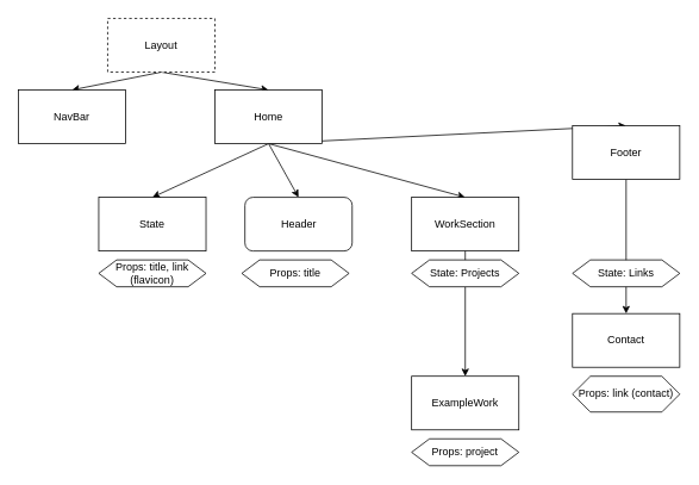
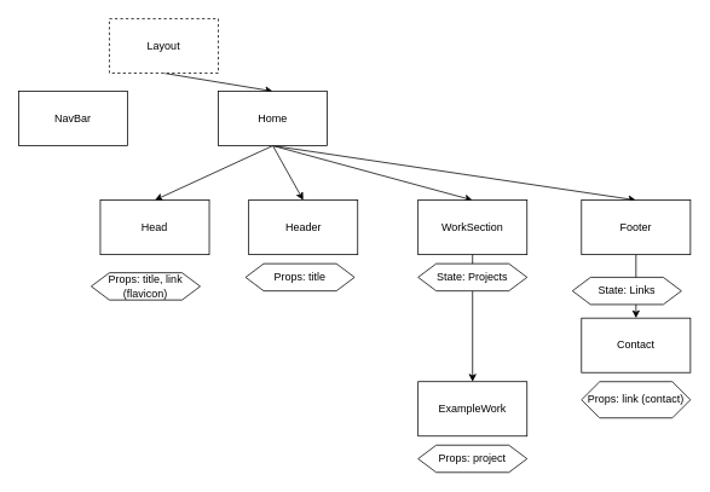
  <mxCell id="0" />
  <mxCell id="1" parent="0" />
- <mxCell id="2" style="edgeStyle=none;html=1;exitX=0.5;exitY=1;exitDx=0;exitDy=0;entryX=0.5;entryY=0;entryDx=0;entryDy=0;" edge="1" parent="1" source="4" target="5"><mxGeometry relative="1" as="geometry" /></mxCell>
  <mxCell id="3" style="edgeStyle=none;html=1;exitX=0.5;exitY=1;exitDx=0;exitDy=0;entryX=0.5;entryY=0;entryDx=0;entryDy=0;" edge="1" parent="1" source="4" target="10"><mxGeometry relative="1" as="geometry" /></mxCell>
  <mxCell id="4" value="Layout" style="rounded=0;whiteSpace=wrap;html=1;dashed=1;" parent="1" vertex="1"><mxGeometry x="120" y="20" width="120" height="60" as="geometry" /></mxCell>
  <mxCell id="5" value="NavBar" style="rounded=0;whiteSpace=wrap;html=1;" parent="1" vertex="1"><mxGeometry x="20" y="100" width="120" height="60" as="geometry" /></mxCell>
  <mxCell id="6" style="edgeStyle=none;html=1;exitX=0.5;exitY=1;exitDx=0;exitDy=0;entryX=0.5;entryY=0;entryDx=0;entryDy=0;" edge="1" parent="1" source="10" target="11"><mxGeometry relative="1" as="geometry" /></mxCell>
  <mxCell id="7" style="edgeStyle=none;html=1;exitX=0.5;exitY=1;exitDx=0;exitDy=0;entryX=0.5;entryY=0;entryDx=0;entryDy=0;" edge="1" parent="1" source="10" target="12"><mxGeometry relative="1" as="geometry" /></mxCell>
  <mxCell id="8" style="edgeStyle=none;html=1;exitX=0.5;exitY=1;exitDx=0;exitDy=0;entryX=0.5;entryY=0;entryDx=0;entryDy=0;" edge="1" parent="1" source="10" target="16"><mxGeometry relative="1" as="geometry" /></mxCell>
  <mxCell id="9" style="edgeStyle=none;html=1;exitX=0.5;exitY=1;exitDx=0;exitDy=0;entryX=0.5;entryY=0;entryDx=0;entryDy=0;" edge="1" parent="1" source="10" target="14"><mxGeometry relative="1" as="geometry" /></mxCell>
  <mxCell id="10" value="Home" style="rounded=0;whiteSpace=wrap;html=1;" parent="1" vertex="1"><mxGeometry x="240" y="100" width="120" height="60" as="geometry" /></mxCell>
- <mxCell id="11" value="State" style="rounded=0;whiteSpace=wrap;html=1;" parent="1" vertex="1"><mxGeometry x="110" y="220" width="120" height="60" as="geometry" /></mxCell>
- <mxCell id="12" value="Header" style="whiteSpace=wrap;html=1;rounded=1;" parent="1" vertex="1"><mxGeometry x="273.5" y="220" width="120" height="60" as="geometry" /></mxCell>
+ <mxCell id="11" value="Head" style="rounded=0;whiteSpace=wrap;html=1;" parent="1" vertex="1"><mxGeometry x="110" y="220" width="120" height="60" as="geometry" /></mxCell>
+ <mxCell id="12" value="Header" style="rounded=0;whiteSpace=wrap;html=1;" parent="1" vertex="1"><mxGeometry x="273.5" y="220" width="120" height="60" as="geometry" /></mxCell>
  <mxCell id="13" style="edgeStyle=none;html=1;exitX=0.5;exitY=1;exitDx=0;exitDy=0;entryX=0.5;entryY=0;entryDx=0;entryDy=0;" edge="1" parent="1" source="14" target="24"><mxGeometry relative="1" as="geometry" /></mxCell>
- <mxCell id="14" value="Footer" style="rounded=0;whiteSpace=wrap;html=1;" parent="1" vertex="1"><mxGeometry x="640" y="140" width="120" height="60" as="geometry" /></mxCell>
+ <mxCell id="14" value="Footer" style="rounded=0;whiteSpace=wrap;html=1;" parent="1" vertex="1"><mxGeometry x="640" y="220" width="120" height="60" as="geometry" /></mxCell>
  <mxCell id="15" style="edgeStyle=none;html=1;exitX=0.5;exitY=1;exitDx=0;exitDy=0;entryX=0.5;entryY=0;entryDx=0;entryDy=0;startArrow=none;" edge="1" parent="1" source="21" target="17"><mxGeometry relative="1" as="geometry" /></mxCell>
  <mxCell id="16" value="WorkSection" style="rounded=0;whiteSpace=wrap;html=1;" parent="1" vertex="1"><mxGeometry x="460" y="220" width="120" height="60" as="geometry" /></mxCell>
  <mxCell id="17" value="ExampleWork" style="rounded=0;whiteSpace=wrap;html=1;" parent="1" vertex="1"><mxGeometry x="460" y="420" width="120" height="60" as="geometry" /></mxCell>
- <mxCell id="18" value="Props: title, link (flavicon)" style="shape=hexagon;perimeter=hexagonPerimeter2;whiteSpace=wrap;html=1;fixedSize=1;" vertex="1" parent="1"><mxGeometry x="110" y="290" width="120" height="30" as="geometry" /></mxCell>
+ <mxCell id="18" value="Props: title, link (flavicon)" style="shape=hexagon;perimeter=hexagonPerimeter2;whiteSpace=wrap;html=1;fixedSize=1;" vertex="1" parent="1"><mxGeometry x="100" y="300" width="120" height="30" as="geometry" /></mxCell>
  <mxCell id="19" value="Props: title" style="shape=hexagon;perimeter=hexagonPerimeter2;whiteSpace=wrap;html=1;fixedSize=1;" vertex="1" parent="1"><mxGeometry x="270" y="290" width="120" height="30" as="geometry" /></mxCell>
  <mxCell id="20" value="Props: project" style="shape=hexagon;perimeter=hexagonPerimeter2;whiteSpace=wrap;html=1;fixedSize=1;" vertex="1" parent="1"><mxGeometry x="460" y="490" width="120" height="30" as="geometry" /></mxCell>
  <mxCell id="21" value="State: Projects" style="shape=hexagon;perimeter=hexagonPerimeter2;whiteSpace=wrap;html=1;fixedSize=1;" vertex="1" parent="1"><mxGeometry x="460" y="290" width="120" height="30" as="geometry" /></mxCell>
  <mxCell id="22" value="" style="edgeStyle=none;html=1;exitX=0.5;exitY=1;exitDx=0;exitDy=0;entryX=0.5;entryY=0;entryDx=0;entryDy=0;endArrow=none;" edge="1" parent="1" source="16" target="21"><mxGeometry relative="1" as="geometry"><mxPoint x="520" y="280" as="sourcePoint" /><mxPoint x="520" y="420" as="targetPoint" /></mxGeometry></mxCell>
- <mxCell id="23" value="State: Links" style="shape=hexagon;perimeter=hexagonPerimeter2;whiteSpace=wrap;html=1;fixedSize=1;" vertex="1" parent="1"><mxGeometry x="640" y="290" width="120" height="30" as="geometry" /></mxCell>
+ <mxCell id="23" value="State: Links" style="shape=hexagon;perimeter=hexagonPerimeter2;whiteSpace=wrap;html=1;fixedSize=1;" vertex="1" parent="1"><mxGeometry x="630" y="305" width="120" height="30" as="geometry" /></mxCell>
  <mxCell id="24" value="Contact" style="rounded=0;whiteSpace=wrap;html=1;" vertex="1" parent="1"><mxGeometry x="640" y="350" width="120" height="60" as="geometry" /></mxCell>
  <mxCell id="25" value="Props: link (contact)" style="shape=hexagon;perimeter=hexagonPerimeter2;whiteSpace=wrap;html=1;fixedSize=1;" vertex="1" parent="1"><mxGeometry x="640" y="420" width="120" height="40" as="geometry" /></mxCell>
